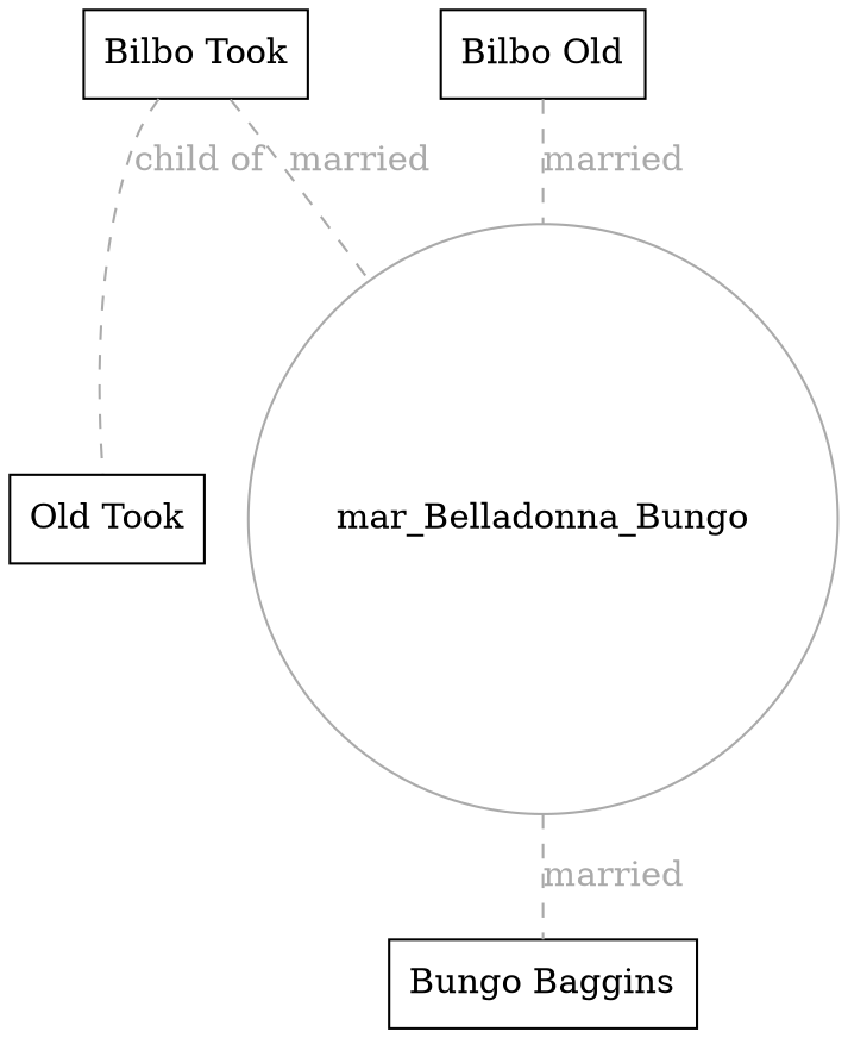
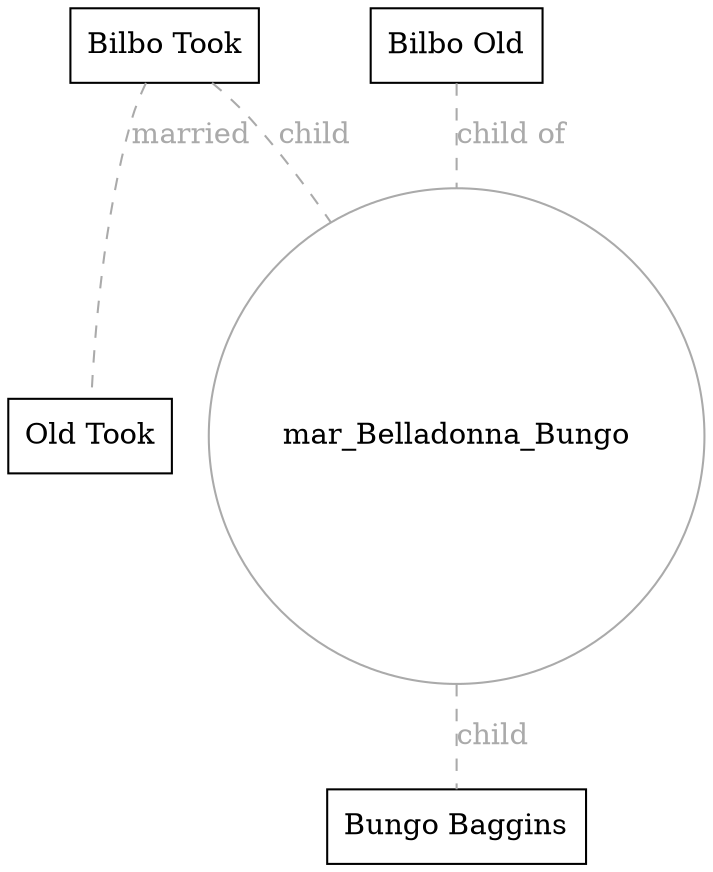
  digraph {
    compound=true
    node [color=black fillcolor=lightblue shape=box]
    edge [arrowhead=none color="#AAAAAA" dir=forward fontcolor="#AAAAAA" style=dashed]
    n1 [label="Old Took"]
    n2 [label="Bungo Baggins"]
    n3 [label="Bilbo Old"]
    n4 [fillcolor=pink label="Bilbo Took"]
    mar_Belladonna_Bungo [color="#AAAAAA" fillcolor=transparent shape=circle]
    subgraph sub_1 {
      n1
      n2
      n3
    }
    subgraph sub_2 {
      n4
    }
-   n3 -> mar_Belladonna_Bungo [label=married]
-   n4 -> n1 [label="child of"]
-   n4 -> mar_Belladonna_Bungo [dir=none label=married]
-   mar_Belladonna_Bungo -> n2 [dir=none label=married]
+   n3 -> mar_Belladonna_Bungo [label="child of"]
+   n4 -> n1 [label=married]
+   n4 -> mar_Belladonna_Bungo [dir=none label=child]
+   mar_Belladonna_Bungo -> n2 [dir=none label=child]
  }
